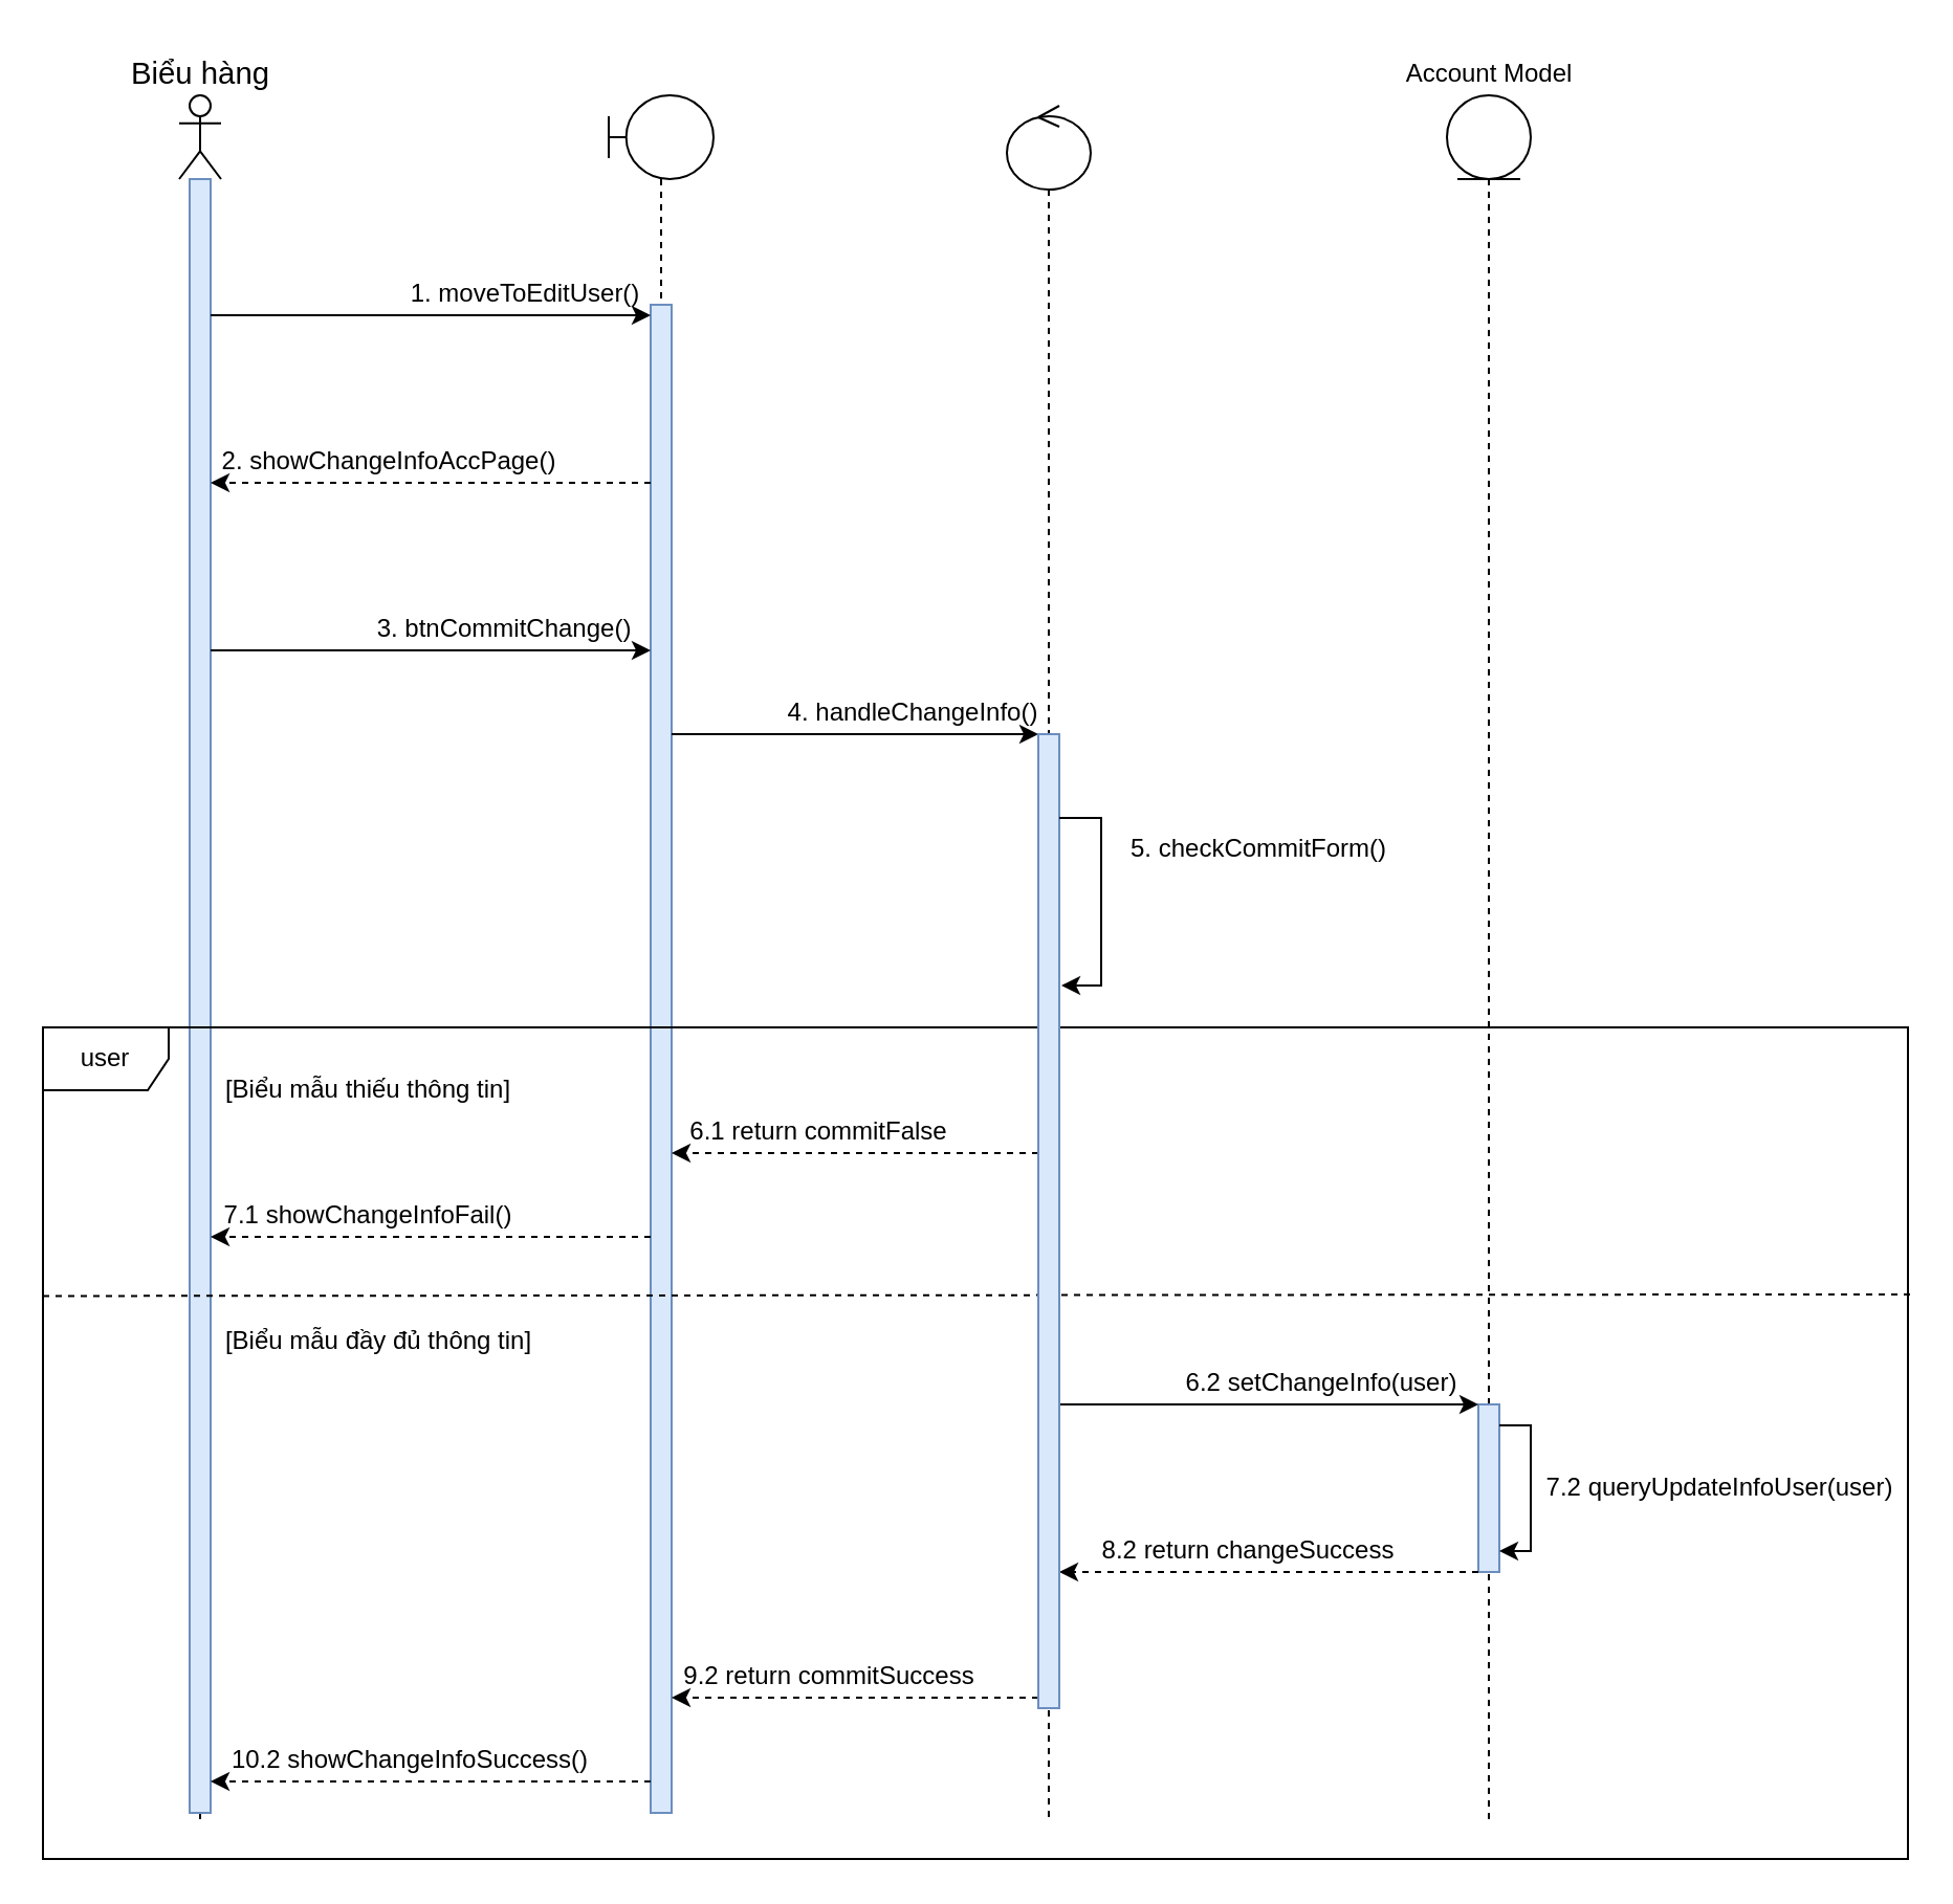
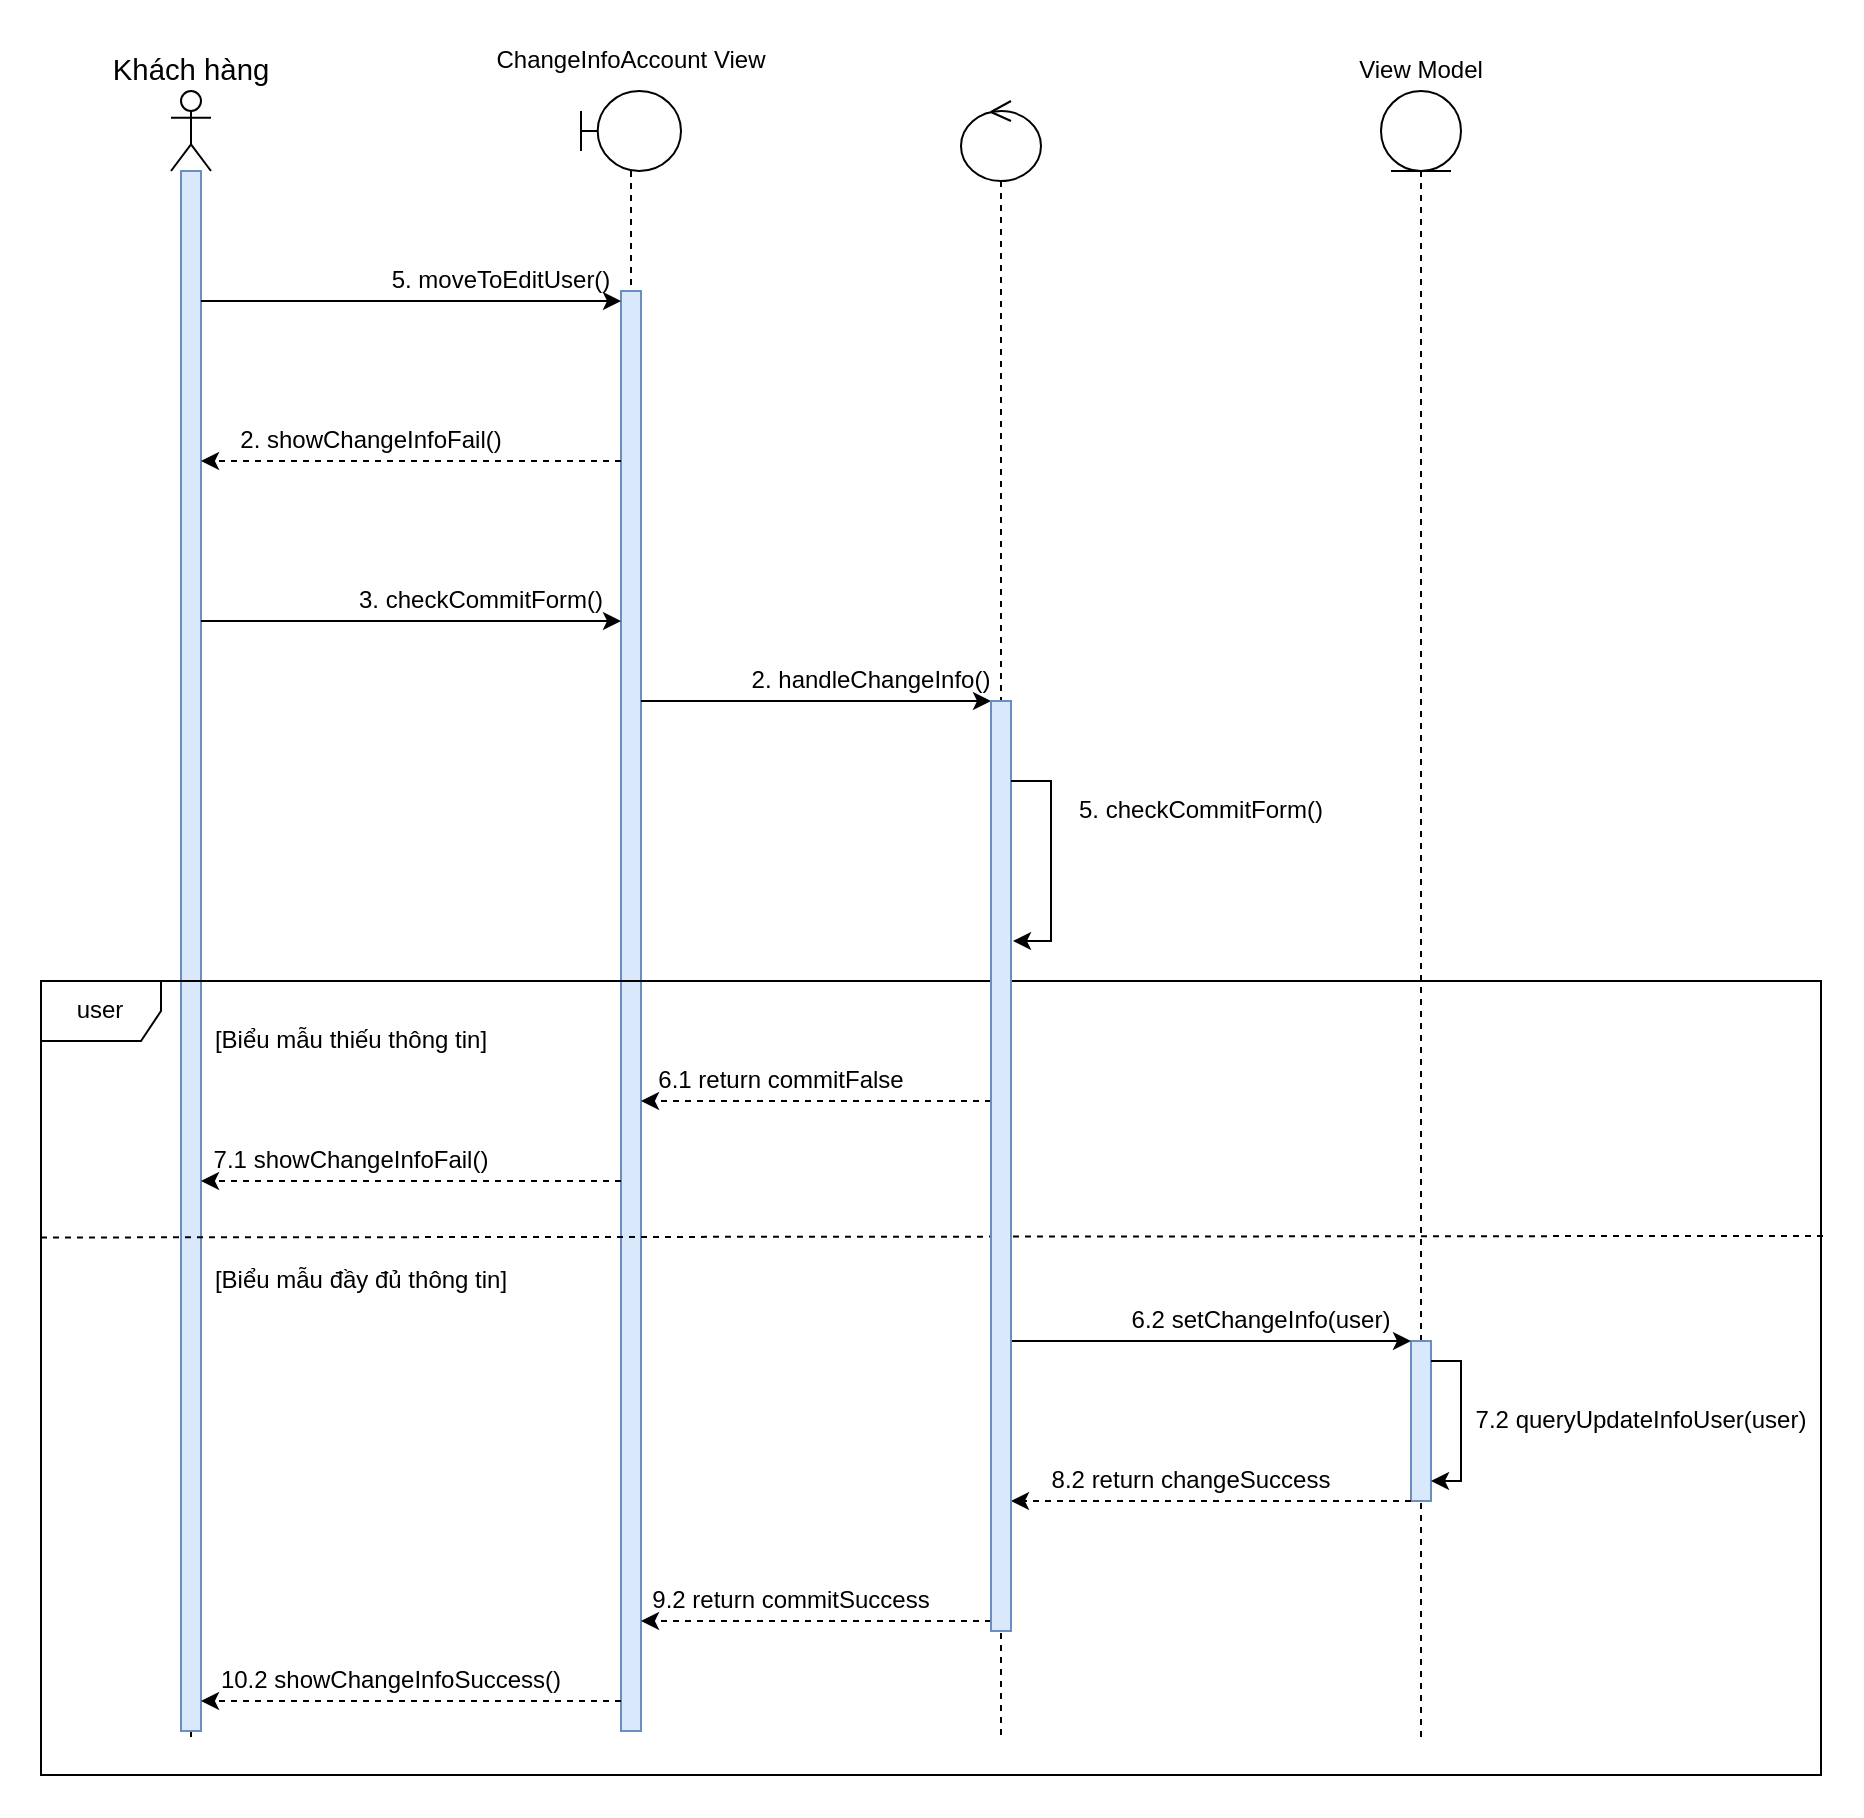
  <mxCell id="0" />
  <mxCell id="1" parent="0" />
  <mxCell id="2" value="" style="shape=umlLifeline;participant=umlActor;perimeter=lifelinePerimeter;whiteSpace=wrap;html=1;container=1;collapsible=0;recursiveResize=0;verticalAlign=top;spacingTop=36;outlineConnect=0;" parent="1" vertex="1"><mxGeometry x="85" y="45" width="20" height="825" as="geometry" /></mxCell>
  <mxCell id="3" value="" style="html=1;points=[];perimeter=orthogonalPerimeter;fillColor=#dae8fc;strokeColor=#6c8ebf;" parent="2" vertex="1"><mxGeometry x="5" y="40" width="10" height="780" as="geometry" /></mxCell>
- <mxCell id="4" value="&lt;span style=&quot;font-family: Calibri, sans-serif; font-size: 14.667px;&quot;&gt;Biểu hàng&lt;/span&gt;" style="text;html=1;align=center;verticalAlign=middle;resizable=0;points=[];autosize=1;strokeColor=none;fillColor=none;" parent="1" vertex="1"><mxGeometry x="50" y="20" width="90" height="30" as="geometry" /></mxCell>
+ <mxCell id="4" value="&lt;span style=&quot;font-family: Calibri, sans-serif; font-size: 14.667px;&quot;&gt;Khách hàng&lt;/span&gt;" style="text;html=1;align=center;verticalAlign=middle;resizable=0;points=[];autosize=1;strokeColor=none;fillColor=none;" parent="1" vertex="1"><mxGeometry x="50" y="20" width="90" height="30" as="geometry" /></mxCell>
  <mxCell id="5" value="" style="shape=umlLifeline;participant=umlBoundary;perimeter=lifelinePerimeter;whiteSpace=wrap;html=1;container=1;collapsible=0;recursiveResize=0;verticalAlign=top;spacingTop=36;outlineConnect=0;" parent="1" vertex="1"><mxGeometry x="290" y="45" width="50" height="820" as="geometry" /></mxCell>
  <mxCell id="6" value="" style="html=1;points=[];perimeter=orthogonalPerimeter;fillColor=#dae8fc;strokeColor=#6c8ebf;" parent="5" vertex="1"><mxGeometry x="20" y="100" width="10" height="720" as="geometry" /></mxCell>
+ <mxCell id="7" value="ChangeInfoAccount View" style="text;html=1;align=center;verticalAlign=middle;resizable=0;points=[];autosize=1;strokeColor=none;fillColor=none;" parent="1" vertex="1"><mxGeometry x="240" y="20" width="150" height="20" as="geometry" /></mxCell>
  <mxCell id="8" value="" style="shape=umlLifeline;participant=umlEntity;perimeter=lifelinePerimeter;whiteSpace=wrap;html=1;container=1;collapsible=0;recursiveResize=0;verticalAlign=top;spacingTop=36;outlineConnect=0;" parent="1" vertex="1"><mxGeometry x="690" y="45" width="40" height="825" as="geometry" /></mxCell>
  <mxCell id="9" value="" style="html=1;points=[];perimeter=orthogonalPerimeter;fillColor=#dae8fc;strokeColor=#6c8ebf;" parent="8" vertex="1"><mxGeometry x="15" y="625" width="10" height="80" as="geometry" /></mxCell>
  <mxCell id="10" style="edgeStyle=orthogonalEdgeStyle;rounded=0;orthogonalLoop=1;jettySize=auto;html=1;" parent="8" source="9" target="9" edge="1"><mxGeometry relative="1" as="geometry"><Array as="points"><mxPoint x="40" y="635" /></Array></mxGeometry></mxCell>
- <mxCell id="11" value="Account Model" style="text;html=1;align=center;verticalAlign=middle;resizable=0;points=[];autosize=1;strokeColor=none;fillColor=none;" parent="1" vertex="1"><mxGeometry x="660" y="20" width="100" height="30" as="geometry" /></mxCell>
+ <mxCell id="11" value="View Model" style="text;html=1;align=center;verticalAlign=middle;resizable=0;points=[];autosize=1;strokeColor=none;fillColor=none;" parent="1" vertex="1"><mxGeometry x="660" y="20" width="100" height="30" as="geometry" /></mxCell>
  <mxCell id="12" style="edgeStyle=orthogonalEdgeStyle;rounded=0;orthogonalLoop=1;jettySize=auto;html=1;" parent="1" source="3" target="6" edge="1"><mxGeometry relative="1" as="geometry"><Array as="points"><mxPoint x="200" y="150" /><mxPoint x="200" y="150" /></Array></mxGeometry></mxCell>
- <mxCell id="13" value="1. moveToEditUser()" style="text;html=1;align=center;verticalAlign=middle;resizable=0;points=[];autosize=1;strokeColor=none;fillColor=none;" parent="1" vertex="1"><mxGeometry x="190" y="130" width="120" height="20" as="geometry" /></mxCell>
+ <mxCell id="13" value="5. moveToEditUser()" style="text;html=1;align=center;verticalAlign=middle;resizable=0;points=[];autosize=1;strokeColor=none;fillColor=none;" parent="1" vertex="1"><mxGeometry x="190" y="130" width="120" height="20" as="geometry" /></mxCell>
  <mxCell id="14" style="edgeStyle=orthogonalEdgeStyle;rounded=0;orthogonalLoop=1;jettySize=auto;html=1;dashed=1;" parent="1" source="6" target="3" edge="1"><mxGeometry relative="1" as="geometry"><Array as="points"><mxPoint x="210" y="230" /><mxPoint x="210" y="230" /></Array></mxGeometry></mxCell>
- <mxCell id="15" value="2. showChangeInfoAccPage()" style="text;html=1;align=center;verticalAlign=middle;resizable=0;points=[];autosize=1;strokeColor=none;fillColor=none;" parent="1" vertex="1"><mxGeometry x="100" y="210" width="170" height="20" as="geometry" /></mxCell>
- <mxCell id="16" value="3. btnCommitChange()" style="text;html=1;align=center;verticalAlign=middle;resizable=0;points=[];autosize=1;strokeColor=none;fillColor=none;" parent="1" vertex="1"><mxGeometry x="170" y="290" width="140" height="20" as="geometry" /></mxCell>
+ <mxCell id="15" value="2. showChangeInfoFail()" style="text;html=1;align=center;verticalAlign=middle;resizable=0;points=[];autosize=1;strokeColor=none;fillColor=none;" parent="1" vertex="1"><mxGeometry x="100" y="210" width="170" height="20" as="geometry" /></mxCell>
+ <mxCell id="16" value="3. checkCommitForm()" style="text;html=1;align=center;verticalAlign=middle;resizable=0;points=[];autosize=1;strokeColor=none;fillColor=none;" parent="1" vertex="1"><mxGeometry x="170" y="290" width="140" height="20" as="geometry" /></mxCell>
  <mxCell id="17" style="edgeStyle=orthogonalEdgeStyle;rounded=0;orthogonalLoop=1;jettySize=auto;html=1;" parent="1" source="3" target="6" edge="1"><mxGeometry relative="1" as="geometry"><Array as="points"><mxPoint x="170" y="310" /><mxPoint x="170" y="310" /></Array><mxPoint x="99.5" y="320" as="sourcePoint" /><mxPoint x="317.5" y="320" as="targetPoint" /></mxGeometry></mxCell>
  <mxCell id="18" style="edgeStyle=orthogonalEdgeStyle;rounded=0;orthogonalLoop=1;jettySize=auto;html=1;" parent="1" source="6" target="39" edge="1"><mxGeometry relative="1" as="geometry"><Array as="points"><mxPoint x="430" y="350" /><mxPoint x="430" y="350" /></Array></mxGeometry></mxCell>
- <mxCell id="19" value="4. handleChangeInfo()" style="text;html=1;align=center;verticalAlign=middle;resizable=0;points=[];autosize=1;strokeColor=none;fillColor=none;" parent="1" vertex="1"><mxGeometry x="370" y="330" width="130" height="20" as="geometry" /></mxCell>
+ <mxCell id="19" value="2. handleChangeInfo()" style="text;html=1;align=center;verticalAlign=middle;resizable=0;points=[];autosize=1;strokeColor=none;fillColor=none;" parent="1" vertex="1"><mxGeometry x="370" y="330" width="130" height="20" as="geometry" /></mxCell>
  <mxCell id="20" value="5. checkCommitForm()" style="text;html=1;align=center;verticalAlign=middle;resizable=0;points=[];autosize=1;strokeColor=none;fillColor=none;" parent="1" vertex="1"><mxGeometry x="530" y="395" width="140" height="20" as="geometry" /></mxCell>
  <mxCell id="21" value="[Biểu mẫu thiếu thông tin]" style="text;html=1;align=center;verticalAlign=middle;resizable=0;points=[];autosize=1;strokeColor=none;fillColor=none;" parent="1" vertex="1"><mxGeometry x="100" y="510" width="150" height="20" as="geometry" /></mxCell>
  <mxCell id="22" style="edgeStyle=orthogonalEdgeStyle;rounded=0;orthogonalLoop=1;jettySize=auto;html=1;dashed=1;" parent="1" source="39" target="6" edge="1"><mxGeometry relative="1" as="geometry"><Array as="points"><mxPoint x="460" y="550" /><mxPoint x="460" y="550" /></Array></mxGeometry></mxCell>
  <mxCell id="23" value="6.1 return commitFalse" style="text;html=1;align=center;verticalAlign=middle;resizable=0;points=[];autosize=1;strokeColor=none;fillColor=none;" parent="1" vertex="1"><mxGeometry x="320" y="530" width="140" height="20" as="geometry" /></mxCell>
  <mxCell id="24" style="edgeStyle=orthogonalEdgeStyle;rounded=0;orthogonalLoop=1;jettySize=auto;html=1;dashed=1;" parent="1" source="6" target="3" edge="1"><mxGeometry relative="1" as="geometry"><Array as="points"><mxPoint x="230" y="590" /><mxPoint x="230" y="590" /></Array></mxGeometry></mxCell>
  <mxCell id="25" value="7.1 showChangeInfoFail()" style="text;html=1;align=center;verticalAlign=middle;resizable=0;points=[];autosize=1;strokeColor=none;fillColor=none;" parent="1" vertex="1"><mxGeometry x="100" y="570" width="150" height="20" as="geometry" /></mxCell>
  <mxCell id="26" value="[Biểu mẫu đầy đủ thông tin]" style="text;html=1;align=center;verticalAlign=middle;resizable=0;points=[];autosize=1;strokeColor=none;fillColor=none;" parent="1" vertex="1"><mxGeometry x="100" y="630" width="160" height="20" as="geometry" /></mxCell>
  <mxCell id="27" style="edgeStyle=orthogonalEdgeStyle;rounded=0;orthogonalLoop=1;jettySize=auto;html=1;" parent="1" source="39" target="9" edge="1"><mxGeometry relative="1" as="geometry"><Array as="points"><mxPoint x="570" y="670" /><mxPoint x="570" y="670" /></Array></mxGeometry></mxCell>
  <mxCell id="28" value="6.2 setChangeInfo(user)" style="text;html=1;align=center;verticalAlign=middle;resizable=0;points=[];autosize=1;strokeColor=none;fillColor=none;" parent="1" vertex="1"><mxGeometry x="560" y="650" width="140" height="20" as="geometry" /></mxCell>
  <mxCell id="29" value="7.2 queryUpdateInfoUser(user)" style="text;html=1;align=center;verticalAlign=middle;resizable=0;points=[];autosize=1;strokeColor=none;fillColor=none;" parent="1" vertex="1"><mxGeometry x="730" y="700" width="180" height="20" as="geometry" /></mxCell>
  <mxCell id="30" style="edgeStyle=orthogonalEdgeStyle;rounded=0;orthogonalLoop=1;jettySize=auto;html=1;dashed=1;" parent="1" source="9" target="39" edge="1"><mxGeometry relative="1" as="geometry"><Array as="points"><mxPoint x="610" y="750" /><mxPoint x="610" y="750" /></Array></mxGeometry></mxCell>
  <mxCell id="31" value="8.2 return changeSuccess" style="text;html=1;align=center;verticalAlign=middle;resizable=0;points=[];autosize=1;strokeColor=none;fillColor=none;" parent="1" vertex="1"><mxGeometry x="520" y="730" width="150" height="20" as="geometry" /></mxCell>
  <mxCell id="32" style="edgeStyle=orthogonalEdgeStyle;rounded=0;orthogonalLoop=1;jettySize=auto;html=1;dashed=1;" parent="1" source="39" target="6" edge="1"><mxGeometry relative="1" as="geometry"><Array as="points"><mxPoint x="420" y="810" /><mxPoint x="420" y="810" /></Array></mxGeometry></mxCell>
  <mxCell id="33" value="9.2 return commitSuccess" style="text;html=1;align=center;verticalAlign=middle;resizable=0;points=[];autosize=1;strokeColor=none;fillColor=none;" parent="1" vertex="1"><mxGeometry x="320" y="790" width="150" height="20" as="geometry" /></mxCell>
  <mxCell id="34" style="edgeStyle=orthogonalEdgeStyle;rounded=0;orthogonalLoop=1;jettySize=auto;html=1;dashed=1;" parent="1" source="6" target="3" edge="1"><mxGeometry relative="1" as="geometry"><Array as="points"><mxPoint x="210" y="850" /><mxPoint x="210" y="850" /></Array></mxGeometry></mxCell>
  <mxCell id="35" value="10.2 showChangeInfoSuccess()" style="text;html=1;align=center;verticalAlign=middle;resizable=0;points=[];autosize=1;strokeColor=none;fillColor=none;" parent="1" vertex="1"><mxGeometry x="100" y="830" width="190" height="20" as="geometry" /></mxCell>
  <mxCell id="36" value="user" style="shape=umlFrame;whiteSpace=wrap;html=1;" parent="1" vertex="1"><mxGeometry x="20" y="490" width="890" height="397" as="geometry" /></mxCell>
  <mxCell id="37" value="" style="endArrow=none;dashed=1;html=1;rounded=0;exitX=0;exitY=0.323;exitDx=0;exitDy=0;exitPerimeter=0;entryX=1.002;entryY=0.321;entryDx=0;entryDy=0;entryPerimeter=0;" parent="1" source="36" target="36" edge="1"><mxGeometry width="50" height="50" relative="1" as="geometry"><mxPoint x="390" y="540" as="sourcePoint" /><mxPoint x="440" y="490" as="targetPoint" /></mxGeometry></mxCell>
  <mxCell id="38" value="" style="shape=umlLifeline;participant=umlControl;perimeter=lifelinePerimeter;whiteSpace=wrap;html=1;container=1;collapsible=0;recursiveResize=0;verticalAlign=top;spacingTop=36;outlineConnect=0;size=40;" vertex="1" parent="1"><mxGeometry x="480" y="50" width="40" height="820" as="geometry" /></mxCell>
  <mxCell id="39" value="" style="html=1;points=[];perimeter=orthogonalPerimeter;fillColor=#dae8fc;strokeColor=#6c8ebf;" parent="38" vertex="1"><mxGeometry x="15" y="300" width="10" height="465" as="geometry" /></mxCell>
  <mxCell id="40" style="edgeStyle=orthogonalEdgeStyle;rounded=0;orthogonalLoop=1;jettySize=auto;html=1;" edge="1" parent="38" source="39"><mxGeometry relative="1" as="geometry"><mxPoint x="26" y="420" as="targetPoint" /><Array as="points"><mxPoint x="45" y="340" /><mxPoint x="45" y="420" /><mxPoint x="26" y="420" /></Array></mxGeometry></mxCell>
